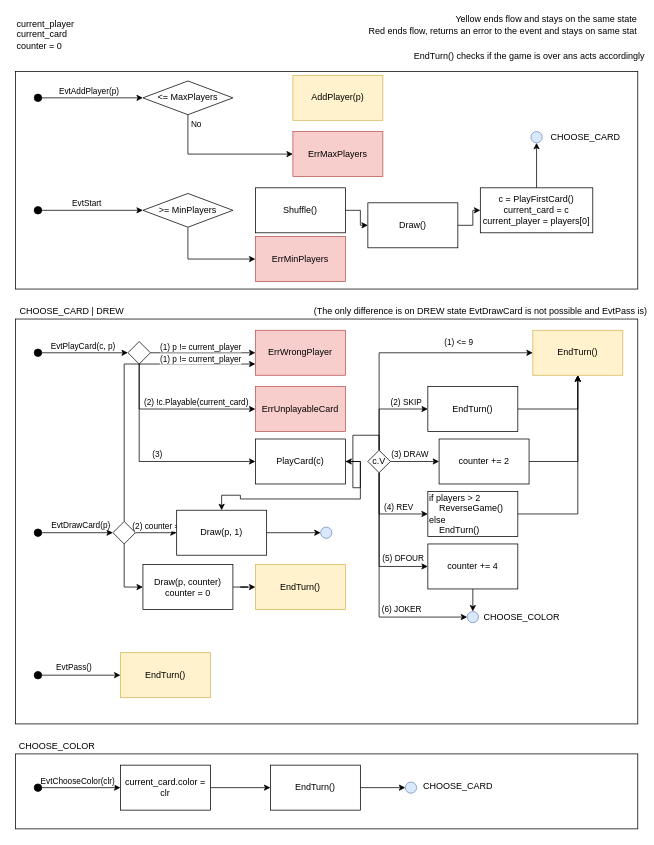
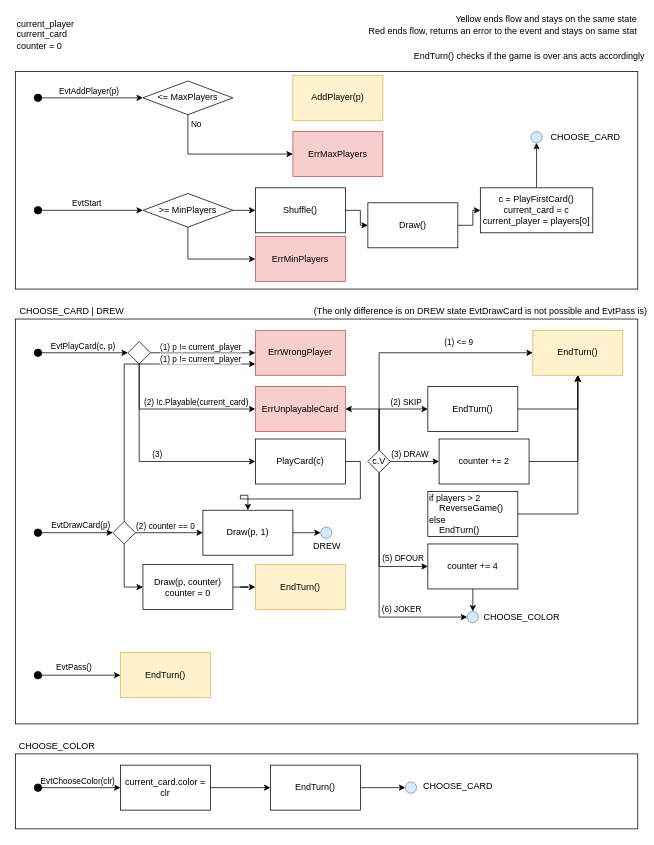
  <mxCell id="0" />
  <mxCell id="1" parent="0" />
  <mxCell id="2" value="" style="rounded=0;whiteSpace=wrap;html=1;fillColor=none;" vertex="1" parent="1"><mxGeometry x="20" y="95" width="830" height="290" as="geometry" /></mxCell>
  <mxCell id="3" style="edgeStyle=orthogonalEdgeStyle;rounded=0;orthogonalLoop=1;jettySize=auto;html=1;exitX=1;exitY=0.5;exitDx=0;exitDy=0;entryX=0;entryY=0.5;entryDx=0;entryDy=0;" edge="1" parent="1" source="5"><mxGeometry relative="1" as="geometry"><mxPoint x="190" y="130" as="targetPoint" /></mxGeometry></mxCell>
  <mxCell id="4" value="EvtAddPlayer(p)" style="edgeLabel;html=1;align=center;verticalAlign=middle;resizable=0;points=[];" vertex="1" connectable="0" parent="3"><mxGeometry x="-0.289" y="-2" relative="1" as="geometry"><mxPoint x="14" y="-12" as="offset" /></mxGeometry></mxCell>
  <mxCell id="5" value="" style="ellipse;whiteSpace=wrap;html=1;aspect=fixed;fillColor=#000000;" vertex="1" parent="1"><mxGeometry x="45" y="125" width="10" height="10" as="geometry" /></mxCell>
  <mxCell id="6" value="" style="edgeStyle=orthogonalEdgeStyle;rounded=0;orthogonalLoop=1;jettySize=auto;html=1;" edge="1" parent="1" source="8" target="10"><mxGeometry relative="1" as="geometry"><Array as="points"><mxPoint x="250" y="205" /></Array></mxGeometry></mxCell>
  <mxCell id="7" value="No" style="edgeLabel;html=1;align=center;verticalAlign=middle;resizable=0;points=[];" vertex="1" connectable="0" parent="6"><mxGeometry x="-0.88" y="2" relative="1" as="geometry"><mxPoint x="8" as="offset" /></mxGeometry></mxCell>
  <mxCell id="8" value="&amp;lt;= MaxPlayers" style="rhombus;whiteSpace=wrap;html=1;fillColor=#FFFFFF;" vertex="1" parent="1"><mxGeometry x="190" y="107.5" width="120" height="45" as="geometry" /></mxCell>
  <mxCell id="9" value="AddPlayer(p)" style="whiteSpace=wrap;html=1;fillColor=#fff2cc;strokeColor=#d6b656;" vertex="1" parent="1"><mxGeometry x="390" y="100" width="120" height="60" as="geometry" /></mxCell>
  <mxCell id="10" value="ErrMaxPlayers" style="whiteSpace=wrap;html=1;fillColor=#f8cecc;strokeColor=#b85450;" vertex="1" parent="1"><mxGeometry x="390" y="175" width="120" height="60" as="geometry" /></mxCell>
  <mxCell id="11" style="edgeStyle=orthogonalEdgeStyle;rounded=0;orthogonalLoop=1;jettySize=auto;html=1;exitX=1;exitY=0.5;exitDx=0;exitDy=0;entryX=0;entryY=0.5;entryDx=0;entryDy=0;" edge="1" parent="1" source="13" target="16"><mxGeometry relative="1" as="geometry" /></mxCell>
  <mxCell id="12" value="EvtStart" style="edgeLabel;html=1;align=center;verticalAlign=middle;resizable=0;points=[];" vertex="1" connectable="0" parent="11"><mxGeometry x="-0.659" y="-2" relative="1" as="geometry"><mxPoint x="36" y="-12" as="offset" /></mxGeometry></mxCell>
  <mxCell id="13" value="" style="ellipse;whiteSpace=wrap;html=1;aspect=fixed;fillColor=#000000;" vertex="1" parent="1"><mxGeometry x="45" y="275" width="10" height="10" as="geometry" /></mxCell>
+ <mxCell id="14" style="edgeStyle=orthogonalEdgeStyle;rounded=0;orthogonalLoop=1;jettySize=auto;html=1;exitX=1;exitY=0.5;exitDx=0;exitDy=0;entryX=0;entryY=0.5;entryDx=0;entryDy=0;" edge="1" parent="1" source="16" target="18"><mxGeometry relative="1" as="geometry" /></mxCell>
  <mxCell id="15" style="edgeStyle=orthogonalEdgeStyle;rounded=0;orthogonalLoop=1;jettySize=auto;html=1;exitX=0.5;exitY=1;exitDx=0;exitDy=0;entryX=0;entryY=0.5;entryDx=0;entryDy=0;" edge="1" parent="1" source="16" target="25"><mxGeometry relative="1" as="geometry" /></mxCell>
  <mxCell id="16" value="&amp;gt;= MinPlayers" style="rhombus;whiteSpace=wrap;html=1;fillColor=#FFFFFF;" vertex="1" parent="1"><mxGeometry x="190" y="257.5" width="120" height="45" as="geometry" /></mxCell>
  <mxCell id="17" value="" style="edgeStyle=orthogonalEdgeStyle;rounded=0;orthogonalLoop=1;jettySize=auto;html=1;" edge="1" parent="1" source="18" target="20"><mxGeometry relative="1" as="geometry" /></mxCell>
  <mxCell id="18" value="Shuffle()" style="whiteSpace=wrap;html=1;fillColor=#FFFFFF;" vertex="1" parent="1"><mxGeometry x="340" y="250" width="120" height="60" as="geometry" /></mxCell>
  <mxCell id="19" value="" style="edgeStyle=orthogonalEdgeStyle;rounded=0;orthogonalLoop=1;jettySize=auto;html=1;" edge="1" parent="1" source="20" target="22"><mxGeometry relative="1" as="geometry" /></mxCell>
  <mxCell id="20" value="Draw()" style="whiteSpace=wrap;html=1;fillColor=#FFFFFF;" vertex="1" parent="1"><mxGeometry x="490" y="270" width="120" height="60" as="geometry" /></mxCell>
  <mxCell id="21" style="edgeStyle=orthogonalEdgeStyle;rounded=0;orthogonalLoop=1;jettySize=auto;html=1;exitX=0.5;exitY=0;exitDx=0;exitDy=0;entryX=0.5;entryY=1;entryDx=0;entryDy=0;" edge="1" parent="1" source="22" target="23"><mxGeometry relative="1" as="geometry" /></mxCell>
  <mxCell id="22" value="c = PlayFirstCard()&lt;br&gt;current_card = c&lt;br&gt;current_player = players[0]" style="whiteSpace=wrap;html=1;fillColor=#FFFFFF;" vertex="1" parent="1"><mxGeometry x="640" y="250" width="150" height="60" as="geometry" /></mxCell>
  <mxCell id="23" value="" style="ellipse;whiteSpace=wrap;html=1;aspect=fixed;fillColor=#dae8fc;strokeColor=#6c8ebf;" vertex="1" parent="1"><mxGeometry x="707.5" y="175" width="15" height="15" as="geometry" /></mxCell>
  <mxCell id="24" value="CHOOSE_CARD" style="text;html=1;align=center;verticalAlign=middle;resizable=0;points=[];autosize=1;strokeColor=none;" vertex="1" parent="1"><mxGeometry x="730" y="172.5" width="100" height="20" as="geometry" /></mxCell>
  <mxCell id="25" value="ErrMinPlayers" style="whiteSpace=wrap;html=1;fillColor=#f8cecc;strokeColor=#b85450;" vertex="1" parent="1"><mxGeometry x="340" y="315" width="120" height="60" as="geometry" /></mxCell>
  <mxCell id="26" value="" style="rounded=0;whiteSpace=wrap;html=1;fillColor=none;" vertex="1" parent="1"><mxGeometry x="20" y="425" width="830" height="540" as="geometry" /></mxCell>
  <mxCell id="27" value="CHOOSE_CARD | DREW" style="text;html=1;align=center;verticalAlign=middle;resizable=0;points=[];autosize=1;strokeColor=none;" vertex="1" parent="1"><mxGeometry x="20" y="405" width="150" height="20" as="geometry" /></mxCell>
  <mxCell id="28" style="edgeStyle=orthogonalEdgeStyle;rounded=0;orthogonalLoop=1;jettySize=auto;html=1;exitX=1;exitY=0.5;exitDx=0;exitDy=0;entryX=0;entryY=0.5;entryDx=0;entryDy=0;" edge="1" parent="1" source="30" target="37"><mxGeometry relative="1" as="geometry" /></mxCell>
  <mxCell id="29" value="EvtPlayCard(c, p)" style="edgeLabel;html=1;align=center;verticalAlign=middle;resizable=0;points=[];" vertex="1" connectable="0" parent="28"><mxGeometry x="-0.709" relative="1" as="geometry"><mxPoint x="37" y="-10" as="offset" /></mxGeometry></mxCell>
  <mxCell id="30" value="" style="ellipse;whiteSpace=wrap;html=1;aspect=fixed;fillColor=#000000;" vertex="1" parent="1"><mxGeometry x="45" y="465" width="10" height="10" as="geometry" /></mxCell>
  <mxCell id="31" style="edgeStyle=orthogonalEdgeStyle;rounded=0;orthogonalLoop=1;jettySize=auto;html=1;exitX=1;exitY=0.5;exitDx=0;exitDy=0;entryX=0;entryY=0.5;entryDx=0;entryDy=0;" edge="1" parent="1" source="37" target="39"><mxGeometry relative="1" as="geometry" /></mxCell>
  <mxCell id="32" value="(1) p != current_player" style="edgeLabel;html=1;align=center;verticalAlign=middle;resizable=0;points=[];" vertex="1" connectable="0" parent="31"><mxGeometry x="-0.771" y="-1" relative="1" as="geometry"><mxPoint x="50" y="-9" as="offset" /></mxGeometry></mxCell>
  <mxCell id="33" style="edgeStyle=orthogonalEdgeStyle;rounded=0;orthogonalLoop=1;jettySize=auto;html=1;exitX=0.5;exitY=1;exitDx=0;exitDy=0;entryX=0;entryY=0.5;entryDx=0;entryDy=0;" edge="1" parent="1" source="37" target="40"><mxGeometry relative="1" as="geometry" /></mxCell>
  <mxCell id="34" value="(2) !c.Playable(current_card)" style="edgeLabel;html=1;align=center;verticalAlign=middle;resizable=0;points=[];" vertex="1" connectable="0" parent="33"><mxGeometry x="-0.225" relative="1" as="geometry"><mxPoint x="52" y="-10" as="offset" /></mxGeometry></mxCell>
  <mxCell id="35" style="edgeStyle=orthogonalEdgeStyle;rounded=0;orthogonalLoop=1;jettySize=auto;html=1;exitX=0.5;exitY=1;exitDx=0;exitDy=0;entryX=0;entryY=0.5;entryDx=0;entryDy=0;" edge="1" parent="1" source="37" target="42"><mxGeometry relative="1" as="geometry" /></mxCell>
  <mxCell id="36" value="(3)" style="edgeLabel;html=1;align=center;verticalAlign=middle;resizable=0;points=[];" vertex="1" connectable="0" parent="35"><mxGeometry x="0.073" relative="1" as="geometry"><mxPoint y="-10" as="offset" /></mxGeometry></mxCell>
  <mxCell id="37" value="" style="rhombus;whiteSpace=wrap;html=1;fillColor=#FFFFFF;" vertex="1" parent="1"><mxGeometry x="170" y="455" width="30" height="30" as="geometry" /></mxCell>
  <mxCell id="38" value="current_player&lt;br&gt;current_card&lt;br&gt;counter = 0" style="text;html=1;align=left;verticalAlign=bottom;resizable=0;points=[];autosize=1;strokeColor=none;" vertex="1" parent="1"><mxGeometry x="20" y="20" width="90" height="50" as="geometry" /></mxCell>
  <mxCell id="39" value="ErrWrongPlayer" style="whiteSpace=wrap;html=1;fillColor=#f8cecc;strokeColor=#b85450;" vertex="1" parent="1"><mxGeometry x="340" y="440" width="120" height="60" as="geometry" /></mxCell>
  <mxCell id="40" value="ErrUnplayableCard" style="whiteSpace=wrap;html=1;fillColor=#f8cecc;strokeColor=#b85450;" vertex="1" parent="1"><mxGeometry x="340" y="515" width="120" height="60" as="geometry" /></mxCell>
  <mxCell id="41" style="edgeStyle=orthogonalEdgeStyle;rounded=0;orthogonalLoop=1;jettySize=auto;html=1;exitX=1;exitY=0.5;exitDx=0;exitDy=0;" edge="1" parent="1" source="42" target="78"><mxGeometry relative="1" as="geometry" /></mxCell>
  <mxCell id="42" value="PlayCard(c)" style="whiteSpace=wrap;html=1;fillColor=#FFFFFF;" vertex="1" parent="1"><mxGeometry x="340" y="585" width="120" height="60" as="geometry" /></mxCell>
  <mxCell id="43" style="edgeStyle=orthogonalEdgeStyle;rounded=0;orthogonalLoop=1;jettySize=auto;html=1;exitX=0.5;exitY=0;exitDx=0;exitDy=0;entryX=0;entryY=0.5;entryDx=0;entryDy=0;" edge="1" parent="1" source="56" target="57"><mxGeometry relative="1" as="geometry" /></mxCell>
  <mxCell id="44" value="(1) &amp;lt;= 9" style="edgeLabel;html=1;align=center;verticalAlign=middle;resizable=0;points=[];" vertex="1" connectable="0" parent="43"><mxGeometry x="-0.011" y="-1" relative="1" as="geometry"><mxPoint x="69" y="-16" as="offset" /></mxGeometry></mxCell>
  <mxCell id="45" style="edgeStyle=orthogonalEdgeStyle;rounded=0;orthogonalLoop=1;jettySize=auto;html=1;exitX=0.5;exitY=0;exitDx=0;exitDy=0;entryX=0;entryY=0.5;entryDx=0;entryDy=0;" edge="1" parent="1" source="56" target="59"><mxGeometry relative="1" as="geometry" /></mxCell>
  <mxCell id="46" value="(2) SKIP" style="edgeLabel;html=1;align=center;verticalAlign=middle;resizable=0;points=[];" vertex="1" connectable="0" parent="45"><mxGeometry x="0.368" y="1" relative="1" as="geometry"><mxPoint x="8" y="-9" as="offset" /></mxGeometry></mxCell>
  <mxCell id="47" value="" style="edgeStyle=orthogonalEdgeStyle;rounded=0;orthogonalLoop=1;jettySize=auto;html=1;" edge="1" parent="1" source="56" target="61"><mxGeometry relative="1" as="geometry" /></mxCell>
  <mxCell id="48" value="(3) DRAW" style="edgeLabel;html=1;align=center;verticalAlign=middle;resizable=0;points=[];" vertex="1" connectable="0" parent="47"><mxGeometry x="-0.232" y="-1" relative="1" as="geometry"><mxPoint y="-11" as="offset" /></mxGeometry></mxCell>
- <mxCell id="49" style="edgeStyle=orthogonalEdgeStyle;rounded=0;orthogonalLoop=1;jettySize=auto;html=1;exitX=0.5;exitY=1;exitDx=0;exitDy=0;entryX=0;entryY=0.5;entryDx=0;entryDy=0;" edge="1" parent="1" source="56" target="63"><mxGeometry relative="1" as="geometry" /></mxCell>
- <mxCell id="50" value="(4) REV" style="edgeLabel;html=1;align=center;verticalAlign=middle;resizable=0;points=[];" vertex="1" connectable="0" parent="49"><mxGeometry x="0.074" y="-1" relative="1" as="geometry"><mxPoint x="16" y="-11" as="offset" /></mxGeometry></mxCell>
  <mxCell id="51" style="edgeStyle=orthogonalEdgeStyle;rounded=0;orthogonalLoop=1;jettySize=auto;html=1;exitX=0.5;exitY=1;exitDx=0;exitDy=0;entryX=0;entryY=0.5;entryDx=0;entryDy=0;" edge="1" parent="1" source="56" target="65"><mxGeometry relative="1" as="geometry" /></mxCell>
  <mxCell id="52" value="(5) DFOUR" style="edgeLabel;html=1;align=center;verticalAlign=middle;resizable=0;points=[];" vertex="1" connectable="0" parent="51"><mxGeometry x="0.475" y="1" relative="1" as="geometry"><mxPoint x="16" y="-11" as="offset" /></mxGeometry></mxCell>
  <mxCell id="53" style="edgeStyle=orthogonalEdgeStyle;rounded=0;orthogonalLoop=1;jettySize=auto;html=1;exitX=0.5;exitY=1;exitDx=0;exitDy=0;entryX=0;entryY=0.5;entryDx=0;entryDy=0;" edge="1" parent="1" source="56" target="66"><mxGeometry relative="1" as="geometry" /></mxCell>
  <mxCell id="54" value="(6) JOKER" style="edgeLabel;html=1;align=center;verticalAlign=middle;resizable=0;points=[];" vertex="1" connectable="0" parent="53"><mxGeometry x="0.349" y="2" relative="1" as="geometry"><mxPoint x="13" y="-9" as="offset" /></mxGeometry></mxCell>
- <mxCell id="55" style="edgeStyle=orthogonalEdgeStyle;rounded=0;orthogonalLoop=1;jettySize=auto;html=1;exitX=0.5;exitY=0;exitDx=0;exitDy=0;" edge="1" parent="1" source="56" target="42"><mxGeometry relative="1" as="geometry" /></mxCell>
+ <mxCell id="55" style="edgeStyle=orthogonalEdgeStyle;rounded=0;orthogonalLoop=1;jettySize=auto;html=1;exitX=0.5;exitY=0;exitDx=0;exitDy=0;entryX=1;entryY=0.5;entryDx=0;entryDy=0;" edge="1" parent="1" source="56" target="40"><mxGeometry relative="1" as="geometry" /></mxCell>
  <mxCell id="56" value="c.V" style="rhombus;whiteSpace=wrap;html=1;fillColor=#FFFFFF;" vertex="1" parent="1"><mxGeometry x="490" y="600" width="30" height="30" as="geometry" /></mxCell>
  <mxCell id="57" value="EndTurn()" style="whiteSpace=wrap;html=1;fillColor=#fff2cc;strokeColor=#d6b656;" vertex="1" parent="1"><mxGeometry x="710" y="440" width="120" height="60" as="geometry" /></mxCell>
  <mxCell id="58" value="" style="edgeStyle=orthogonalEdgeStyle;rounded=0;orthogonalLoop=1;jettySize=auto;html=1;entryX=0.5;entryY=1;entryDx=0;entryDy=0;" edge="1" parent="1" source="59" target="57"><mxGeometry relative="1" as="geometry"><mxPoint x="720" y="545" as="targetPoint" /></mxGeometry></mxCell>
  <mxCell id="59" value="EndTurn()" style="whiteSpace=wrap;html=1;fillColor=#FFFFFF;" vertex="1" parent="1"><mxGeometry x="570" y="515" width="120" height="60" as="geometry" /></mxCell>
  <mxCell id="60" value="" style="edgeStyle=orthogonalEdgeStyle;rounded=0;orthogonalLoop=1;jettySize=auto;html=1;entryX=0.5;entryY=1;entryDx=0;entryDy=0;" edge="1" parent="1" source="61" target="57"><mxGeometry relative="1" as="geometry"><mxPoint x="720" y="615" as="targetPoint" /></mxGeometry></mxCell>
  <mxCell id="61" value="counter += 2" style="whiteSpace=wrap;html=1;fillColor=#FFFFFF;" vertex="1" parent="1"><mxGeometry x="585" y="585" width="120" height="60" as="geometry" /></mxCell>
  <mxCell id="62" style="edgeStyle=orthogonalEdgeStyle;rounded=0;orthogonalLoop=1;jettySize=auto;html=1;exitX=1;exitY=0.5;exitDx=0;exitDy=0;entryX=0.5;entryY=1;entryDx=0;entryDy=0;" edge="1" parent="1" source="63" target="57"><mxGeometry relative="1" as="geometry"><mxPoint x="720" y="685" as="targetPoint" /></mxGeometry></mxCell>
  <mxCell id="63" value="if players &amp;gt; 2&lt;br&gt;&amp;nbsp; &amp;nbsp; ReverseGame()&lt;br&gt;else&lt;br&gt;&amp;nbsp; &amp;nbsp; EndTurn()" style="whiteSpace=wrap;html=1;fillColor=#FFFFFF;align=left;" vertex="1" parent="1"><mxGeometry x="570" y="655" width="120" height="60" as="geometry" /></mxCell>
  <mxCell id="64" style="edgeStyle=orthogonalEdgeStyle;rounded=0;orthogonalLoop=1;jettySize=auto;html=1;exitX=0.5;exitY=1;exitDx=0;exitDy=0;entryX=0.5;entryY=0;entryDx=0;entryDy=0;" edge="1" parent="1" source="65" target="66"><mxGeometry relative="1" as="geometry" /></mxCell>
  <mxCell id="65" value="counter += 4" style="whiteSpace=wrap;html=1;fillColor=#FFFFFF;" vertex="1" parent="1"><mxGeometry x="570" y="725" width="120" height="60" as="geometry" /></mxCell>
  <mxCell id="66" value="" style="ellipse;whiteSpace=wrap;html=1;aspect=fixed;fillColor=#dae8fc;strokeColor=#6c8ebf;" vertex="1" parent="1"><mxGeometry x="622.5" y="815" width="15" height="15" as="geometry" /></mxCell>
  <mxCell id="67" value="CHOOSE_COLOR" style="text;html=1;align=center;verticalAlign=middle;resizable=0;points=[];autosize=1;strokeColor=none;" vertex="1" parent="1"><mxGeometry x="640" y="812.5" width="110" height="20" as="geometry" /></mxCell>
  <mxCell id="68" style="edgeStyle=orthogonalEdgeStyle;rounded=0;orthogonalLoop=1;jettySize=auto;html=1;exitX=1;exitY=0.5;exitDx=0;exitDy=0;entryX=0;entryY=0.5;entryDx=0;entryDy=0;" edge="1" parent="1" source="70" target="76"><mxGeometry relative="1" as="geometry" /></mxCell>
  <mxCell id="69" value="EvtDrawCard(p)" style="edgeLabel;html=1;align=center;verticalAlign=middle;resizable=0;points=[];" vertex="1" connectable="0" parent="68"><mxGeometry x="-0.778" y="1" relative="1" as="geometry"><mxPoint x="40" y="-10" as="offset" /></mxGeometry></mxCell>
  <mxCell id="70" value="" style="ellipse;whiteSpace=wrap;html=1;aspect=fixed;fillColor=#000000;" vertex="1" parent="1"><mxGeometry x="45" y="705" width="10" height="10" as="geometry" /></mxCell>
  <mxCell id="71" style="edgeStyle=orthogonalEdgeStyle;rounded=0;orthogonalLoop=1;jettySize=auto;html=1;exitX=0.5;exitY=0;exitDx=0;exitDy=0;entryX=0;entryY=0.75;entryDx=0;entryDy=0;" edge="1" parent="1" source="76" target="39"><mxGeometry relative="1" as="geometry" /></mxCell>
  <mxCell id="72" value="(1) p != current_player" style="edgeLabel;html=1;align=center;verticalAlign=middle;resizable=0;points=[];" vertex="1" connectable="0" parent="71"><mxGeometry x="0.412" y="-1" relative="1" as="geometry"><mxPoint x="39" y="-8" as="offset" /></mxGeometry></mxCell>
  <mxCell id="73" value="" style="edgeStyle=orthogonalEdgeStyle;rounded=0;orthogonalLoop=1;jettySize=auto;html=1;" edge="1" parent="1" source="76" target="78"><mxGeometry relative="1" as="geometry" /></mxCell>
  <mxCell id="74" value="(2) counter == 0" style="edgeLabel;html=1;align=center;verticalAlign=middle;resizable=0;points=[];" vertex="1" connectable="0" parent="73"><mxGeometry x="-0.711" relative="1" as="geometry"><mxPoint x="26" y="-9" as="offset" /></mxGeometry></mxCell>
  <mxCell id="75" style="edgeStyle=orthogonalEdgeStyle;rounded=0;orthogonalLoop=1;jettySize=auto;html=1;exitX=0.5;exitY=1;exitDx=0;exitDy=0;entryX=0;entryY=0.5;entryDx=0;entryDy=0;" edge="1" parent="1" source="76" target="82"><mxGeometry relative="1" as="geometry" /></mxCell>
  <mxCell id="76" value="" style="rhombus;whiteSpace=wrap;html=1;fillColor=#FFFFFF;" vertex="1" parent="1"><mxGeometry x="150" y="695" width="30" height="30" as="geometry" /></mxCell>
  <mxCell id="77" style="edgeStyle=orthogonalEdgeStyle;rounded=0;orthogonalLoop=1;jettySize=auto;html=1;exitX=1;exitY=0.5;exitDx=0;exitDy=0;entryX=0;entryY=0.5;entryDx=0;entryDy=0;" edge="1" parent="1" source="78" target="79"><mxGeometry relative="1" as="geometry" /></mxCell>
- <mxCell id="78" value="Draw(p, 1)" style="whiteSpace=wrap;html=1;fillColor=#FFFFFF;" vertex="1" parent="1"><mxGeometry x="235" y="680" width="120" height="60" as="geometry" /></mxCell>
+ <mxCell id="78" value="Draw(p, 1)" style="whiteSpace=wrap;html=1;fillColor=#FFFFFF;" vertex="1" parent="1"><mxGeometry x="270" y="680" width="120" height="60" as="geometry" /></mxCell>
  <mxCell id="79" value="" style="ellipse;whiteSpace=wrap;html=1;aspect=fixed;fillColor=#dae8fc;strokeColor=#6c8ebf;" vertex="1" parent="1"><mxGeometry x="427" y="702.5" width="15" height="15" as="geometry" /></mxCell>
+ <mxCell id="80" value="DREW" style="text;html=1;align=center;verticalAlign=middle;resizable=0;points=[];autosize=1;strokeColor=none;" vertex="1" parent="1"><mxGeometry x="410" y="717.5" width="50" height="20" as="geometry" /></mxCell>
  <mxCell id="81" value="" style="edgeStyle=orthogonalEdgeStyle;rounded=0;orthogonalLoop=1;jettySize=auto;html=1;" edge="1" parent="1" source="82" target="83"><mxGeometry relative="1" as="geometry" /></mxCell>
  <mxCell id="82" value="Draw(p, counter)&lt;br&gt;counter = 0" style="whiteSpace=wrap;html=1;fillColor=#FFFFFF;" vertex="1" parent="1"><mxGeometry x="190" y="752.5" width="120" height="60" as="geometry" /></mxCell>
  <mxCell id="83" value="EndTurn()" style="whiteSpace=wrap;html=1;fillColor=#fff2cc;strokeColor=#d6b656;" vertex="1" parent="1"><mxGeometry x="340" y="752.5" width="120" height="60" as="geometry" /></mxCell>
  <mxCell id="84" value="Yellow ends flow and stays on the same state&lt;br&gt;Red ends flow, returns an error to the event and stays on same stat" style="text;html=1;align=right;verticalAlign=bottom;resizable=0;points=[];autosize=1;strokeColor=none;" vertex="1" parent="1"><mxGeometry x="520" y="20" width="330" height="30" as="geometry" /></mxCell>
  <mxCell id="85" value="(The only difference is on DREW state EvtDrawCard is not possible and EvtPass is)" style="text;html=1;align=center;verticalAlign=middle;resizable=0;points=[];autosize=1;strokeColor=none;" vertex="1" parent="1"><mxGeometry x="430" y="405" width="420" height="20" as="geometry" /></mxCell>
  <mxCell id="86" style="edgeStyle=orthogonalEdgeStyle;rounded=0;orthogonalLoop=1;jettySize=auto;html=1;exitX=1;exitY=0.5;exitDx=0;exitDy=0;entryX=0;entryY=0.5;entryDx=0;entryDy=0;" edge="1" parent="1" source="88" target="89"><mxGeometry relative="1" as="geometry" /></mxCell>
  <mxCell id="87" value="EvtPass()" style="edgeLabel;html=1;align=center;verticalAlign=middle;resizable=0;points=[];" vertex="1" connectable="0" parent="86"><mxGeometry x="-0.698" y="-1" relative="1" as="geometry"><mxPoint x="26" y="-13" as="offset" /></mxGeometry></mxCell>
  <mxCell id="88" value="" style="ellipse;whiteSpace=wrap;html=1;aspect=fixed;fillColor=#000000;" vertex="1" parent="1"><mxGeometry x="45" y="895" width="10" height="10" as="geometry" /></mxCell>
  <mxCell id="89" value="EndTurn()" style="whiteSpace=wrap;html=1;fillColor=#fff2cc;strokeColor=#d6b656;" vertex="1" parent="1"><mxGeometry x="160" y="870" width="120" height="60" as="geometry" /></mxCell>
  <mxCell id="90" value="EndTurn() checks if the game is over ans acts accordingly" style="text;html=1;align=center;verticalAlign=middle;resizable=0;points=[];autosize=1;strokeColor=none;" vertex="1" parent="1"><mxGeometry x="560" y="65" width="290" height="20" as="geometry" /></mxCell>
  <mxCell id="91" value="" style="rounded=0;whiteSpace=wrap;html=1;fillColor=none;" vertex="1" parent="1"><mxGeometry x="20" y="1005" width="830" height="100" as="geometry" /></mxCell>
  <mxCell id="92" value="CHOOSE_COLOR" style="text;html=1;align=center;verticalAlign=middle;resizable=0;points=[];autosize=1;strokeColor=none;" vertex="1" parent="1"><mxGeometry x="20" y="985" width="110" height="20" as="geometry" /></mxCell>
  <mxCell id="93" style="edgeStyle=orthogonalEdgeStyle;rounded=0;orthogonalLoop=1;jettySize=auto;html=1;exitX=1;exitY=0.5;exitDx=0;exitDy=0;entryX=0;entryY=0.5;entryDx=0;entryDy=0;" edge="1" parent="1" source="95" target="97"><mxGeometry relative="1" as="geometry" /></mxCell>
  <mxCell id="94" value="EvtChooseColor(clr)" style="edgeLabel;html=1;align=center;verticalAlign=middle;resizable=0;points=[];" vertex="1" connectable="0" parent="93"><mxGeometry x="-0.701" y="1" relative="1" as="geometry"><mxPoint x="31" y="-9" as="offset" /></mxGeometry></mxCell>
  <mxCell id="95" value="" style="ellipse;whiteSpace=wrap;html=1;aspect=fixed;fillColor=#000000;" vertex="1" parent="1"><mxGeometry x="45" y="1045" width="10" height="10" as="geometry" /></mxCell>
  <mxCell id="96" value="" style="edgeStyle=orthogonalEdgeStyle;rounded=0;orthogonalLoop=1;jettySize=auto;html=1;" edge="1" parent="1" source="97" target="99"><mxGeometry relative="1" as="geometry" /></mxCell>
  <mxCell id="97" value="current_card.color = clr" style="whiteSpace=wrap;html=1;" vertex="1" parent="1"><mxGeometry x="160" y="1020" width="120" height="60" as="geometry" /></mxCell>
  <mxCell id="98" style="edgeStyle=orthogonalEdgeStyle;rounded=0;orthogonalLoop=1;jettySize=auto;html=1;exitX=1;exitY=0.5;exitDx=0;exitDy=0;entryX=0;entryY=0.5;entryDx=0;entryDy=0;" edge="1" parent="1" source="99" target="100"><mxGeometry relative="1" as="geometry" /></mxCell>
  <mxCell id="99" value="EndTurn()" style="whiteSpace=wrap;html=1;" vertex="1" parent="1"><mxGeometry x="360" y="1020" width="120" height="60" as="geometry" /></mxCell>
  <mxCell id="100" value="" style="ellipse;whiteSpace=wrap;html=1;aspect=fixed;fillColor=#dae8fc;strokeColor=#6c8ebf;" vertex="1" parent="1"><mxGeometry x="540" y="1042.5" width="15" height="15" as="geometry" /></mxCell>
  <mxCell id="101" value="CHOOSE_CARD" style="text;html=1;align=center;verticalAlign=middle;resizable=0;points=[];autosize=1;strokeColor=none;" vertex="1" parent="1"><mxGeometry x="560" y="1037.5" width="100" height="20" as="geometry" /></mxCell>
